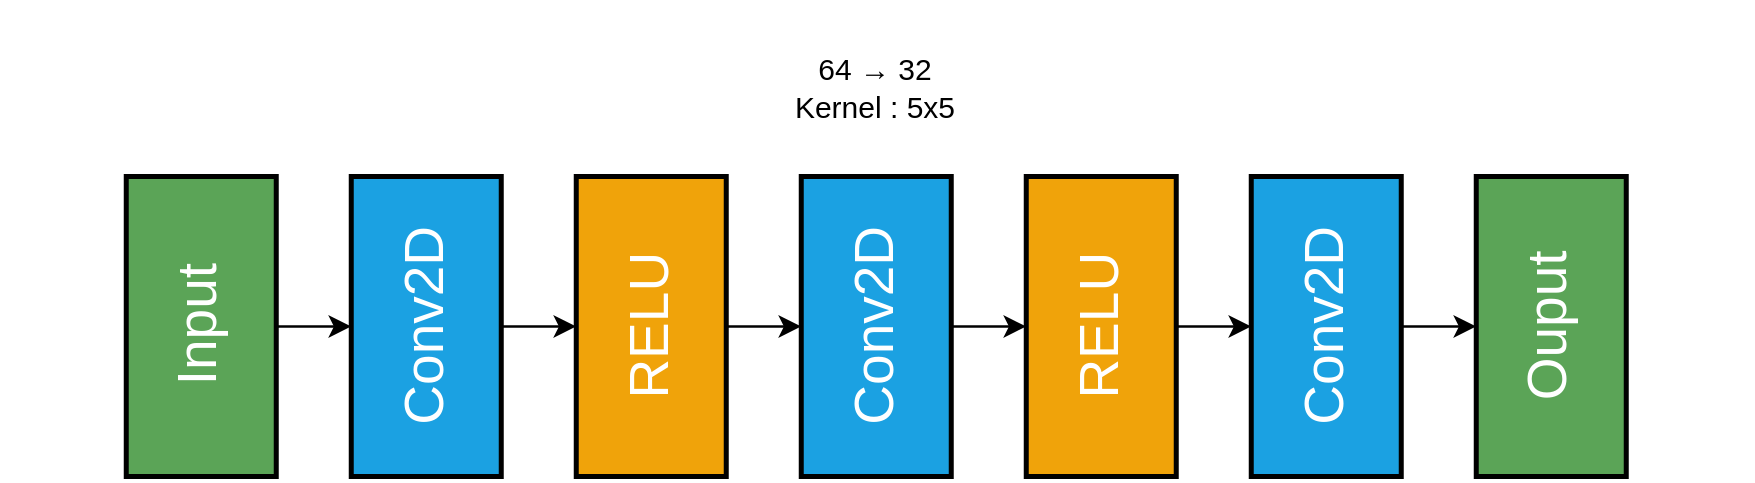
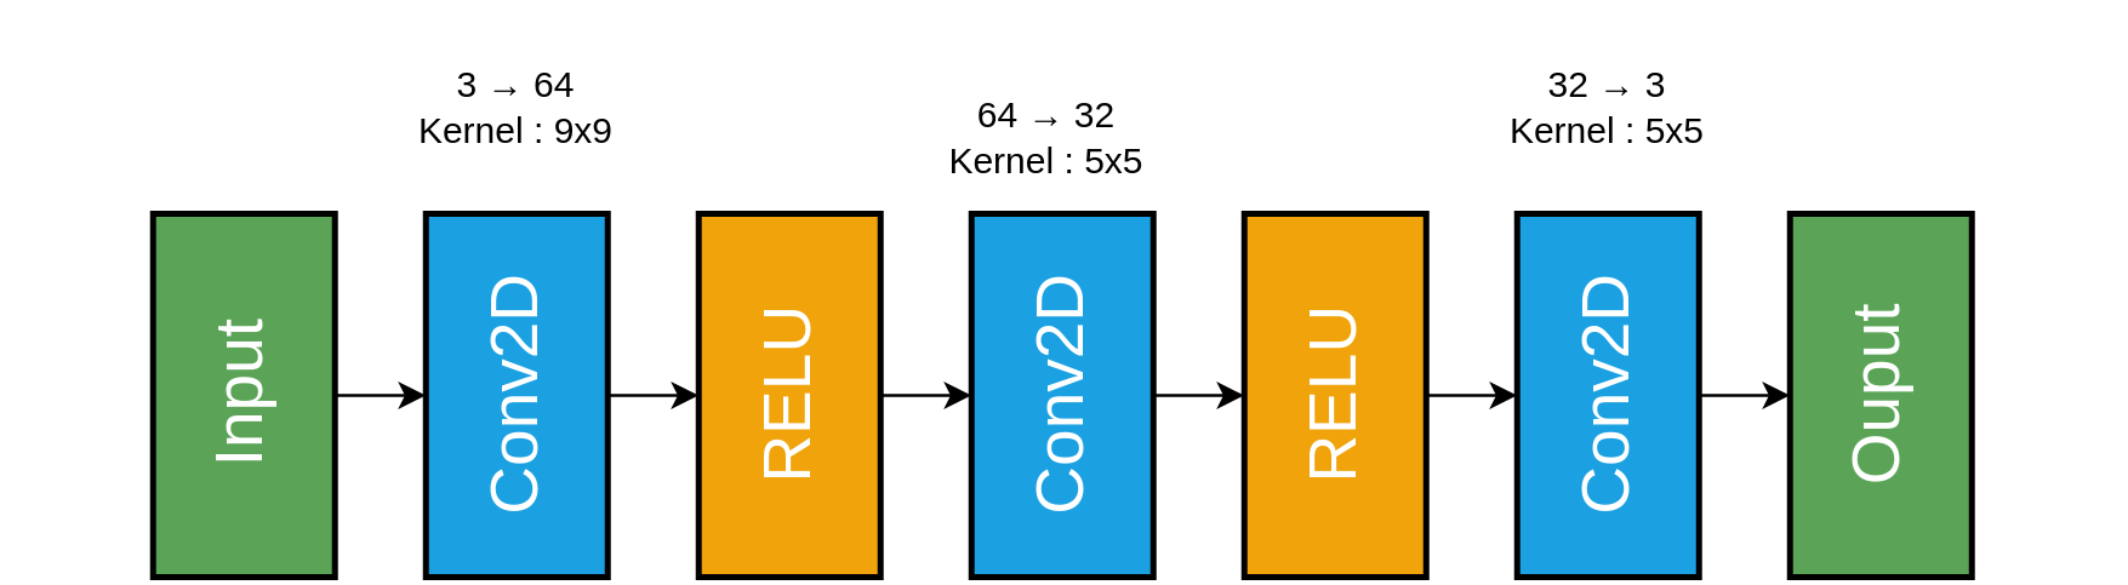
  <mxCell id="0" />
  <mxCell id="1" parent="0" />
  <mxCell id="2" value="&lt;font style=&quot;font-size: 22px; color: light-dark(rgb(255, 255, 255), rgb(237, 237, 237));&quot;&gt;Input&lt;/font&gt;" style="rounded=0;whiteSpace=wrap;html=1;rotation=-90;fillColor=light-dark(#5ba457, #1f2f1e);strokeColor=light-dark(#000000, #446e2c);horizontal=0;textDirection=vertical-rl;strokeWidth=2;" vertex="1" parent="1"><mxGeometry x="20" y="100" width="120" height="60" as="geometry" /></mxCell>
  <mxCell id="3" style="edgeStyle=orthogonalEdgeStyle;rounded=0;orthogonalLoop=1;jettySize=auto;html=1;" edge="1" parent="1" source="4" target="6"><mxGeometry relative="1" as="geometry" /></mxCell>
  <mxCell id="4" value="&lt;font style=&quot;font-size: 22px;&quot;&gt;Conv2D&lt;/font&gt;" style="rounded=0;whiteSpace=wrap;html=1;rotation=-90;fillColor=#1ba1e2;fontColor=#ffffff;strokeColor=light-dark(#000000, #51afe7);strokeWidth=2;" vertex="1" parent="1"><mxGeometry x="110" y="100" width="120" height="60" as="geometry" /></mxCell>
  <mxCell id="5" style="edgeStyle=orthogonalEdgeStyle;rounded=0;orthogonalLoop=1;jettySize=auto;html=1;entryX=0.5;entryY=0;entryDx=0;entryDy=0;" edge="1" parent="1" source="6" target="8"><mxGeometry relative="1" as="geometry" /></mxCell>
  <mxCell id="6" value="&lt;font style=&quot;font-size: 22px;&quot;&gt;&lt;span style=&quot;color: light-dark(rgb(255, 255, 255), rgb(237, 237, 237));&quot;&gt;RELU&lt;/span&gt;&lt;/font&gt;" style="rounded=0;whiteSpace=wrap;html=1;rotation=-90;fillColor=#f0a30a;strokeColor=light-dark(#000000, #51afe7);fontColor=#000000;strokeWidth=2;" vertex="1" parent="1"><mxGeometry x="200" y="100" width="120" height="60" as="geometry" /></mxCell>
  <mxCell id="7" style="edgeStyle=orthogonalEdgeStyle;rounded=0;orthogonalLoop=1;jettySize=auto;html=1;" edge="1" parent="1" source="8" target="10"><mxGeometry relative="1" as="geometry" /></mxCell>
  <mxCell id="8" value="&lt;font style=&quot;font-size: 22px;&quot;&gt;Conv2D&lt;/font&gt;" style="rounded=0;whiteSpace=wrap;html=1;rotation=-90;fillColor=#1ba1e2;fontColor=#ffffff;strokeColor=light-dark(#000000, #51afe7);strokeWidth=2;" vertex="1" parent="1"><mxGeometry x="290" y="100" width="120" height="60" as="geometry" /></mxCell>
  <mxCell id="9" style="edgeStyle=orthogonalEdgeStyle;rounded=0;orthogonalLoop=1;jettySize=auto;html=1;" edge="1" parent="1" source="10" target="12"><mxGeometry relative="1" as="geometry" /></mxCell>
  <mxCell id="10" value="&lt;span style=&quot;color: rgb(255, 255, 255);&quot;&gt;&lt;font style=&quot;font-size: 22px;&quot;&gt;RELU&lt;/font&gt;&lt;/span&gt;" style="rounded=0;whiteSpace=wrap;html=1;rotation=-90;fillColor=#f0a30a;strokeColor=light-dark(#000000, #51afe7);fontColor=#000000;strokeWidth=2;" vertex="1" parent="1"><mxGeometry x="380" y="100" width="120" height="60" as="geometry" /></mxCell>
  <mxCell id="11" style="edgeStyle=orthogonalEdgeStyle;rounded=0;orthogonalLoop=1;jettySize=auto;html=1;" edge="1" parent="1" source="12" target="13"><mxGeometry relative="1" as="geometry" /></mxCell>
  <mxCell id="12" value="&lt;font style=&quot;font-size: 22px;&quot;&gt;Conv2D&lt;/font&gt;" style="rounded=0;whiteSpace=wrap;html=1;rotation=-90;fillColor=#1ba1e2;fontColor=#ffffff;strokeColor=light-dark(#000000, #51afe7);strokeWidth=2;" vertex="1" parent="1"><mxGeometry x="470" y="100" width="120" height="60" as="geometry" /></mxCell>
  <mxCell id="13" value="&lt;div&gt;&lt;font style=&quot;font-size: 22px; color: rgb(255, 255, 255);&quot;&gt;Ouput&lt;/font&gt;&lt;/div&gt;" style="rounded=0;whiteSpace=wrap;html=1;rotation=-90;fillColor=light-dark(#5ba457, #1f2f1e);strokeColor=light-dark(#000000, #446e2c);horizontal=0;textDirection=vertical-rl;strokeWidth=2;" vertex="1" parent="1"><mxGeometry x="560" y="100" width="120" height="60" as="geometry" /></mxCell>
  <mxCell id="14" value="" style="endArrow=classic;html=1;rounded=0;exitX=0.5;exitY=1;exitDx=0;exitDy=0;entryX=0.5;entryY=0;entryDx=0;entryDy=0;" edge="1" parent="1" source="2" target="4"><mxGeometry width="50" height="50" relative="1" as="geometry"><mxPoint x="326" y="370" as="sourcePoint" /><mxPoint x="376" y="320" as="targetPoint" /></mxGeometry></mxCell>
- <mxCell id="16" value="64 → 32 Kernel : 5x5" style="text;html=1;align=center;verticalAlign=middle;whiteSpace=wrap;rounded=0;" vertex="1" parent="1"><mxGeometry x="312" y="20" width="76" height="30" as="geometry" /></mxCell>
+ <mxCell id="15" value="3 → 64 Kernel : 9x9" style="text;html=1;align=center;verticalAlign=middle;whiteSpace=wrap;rounded=0;" vertex="1" parent="1"><mxGeometry x="132" y="20" width="76" height="30" as="geometry" /></mxCell>
+ <mxCell id="16" value="64 → 32 Kernel : 5x5" style="text;html=1;align=center;verticalAlign=middle;whiteSpace=wrap;rounded=0;" vertex="1" parent="1"><mxGeometry x="307" y="30" width="76" height="30" as="geometry" /></mxCell>
+ <mxCell id="17" value="32 → 3 Kernel : 5x5" style="text;html=1;align=center;verticalAlign=middle;whiteSpace=wrap;rounded=0;" vertex="1" parent="1"><mxGeometry x="492" y="20" width="76" height="30" as="geometry" /></mxCell>
